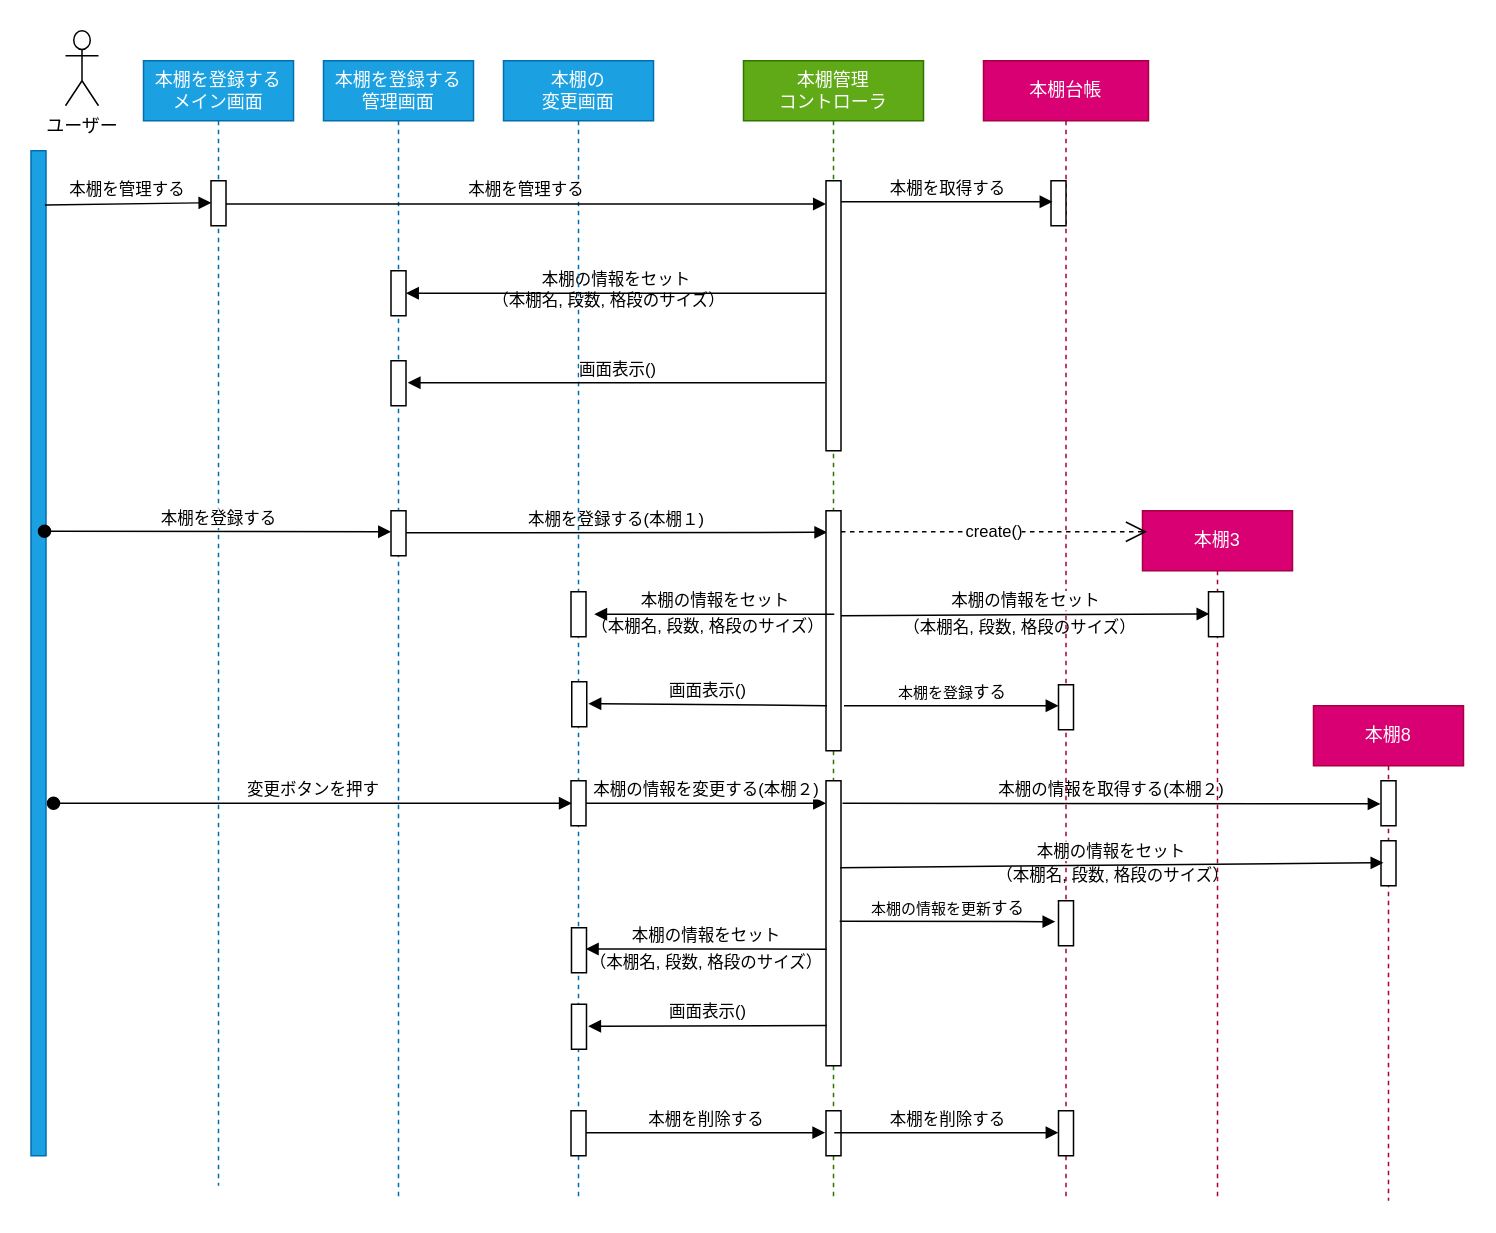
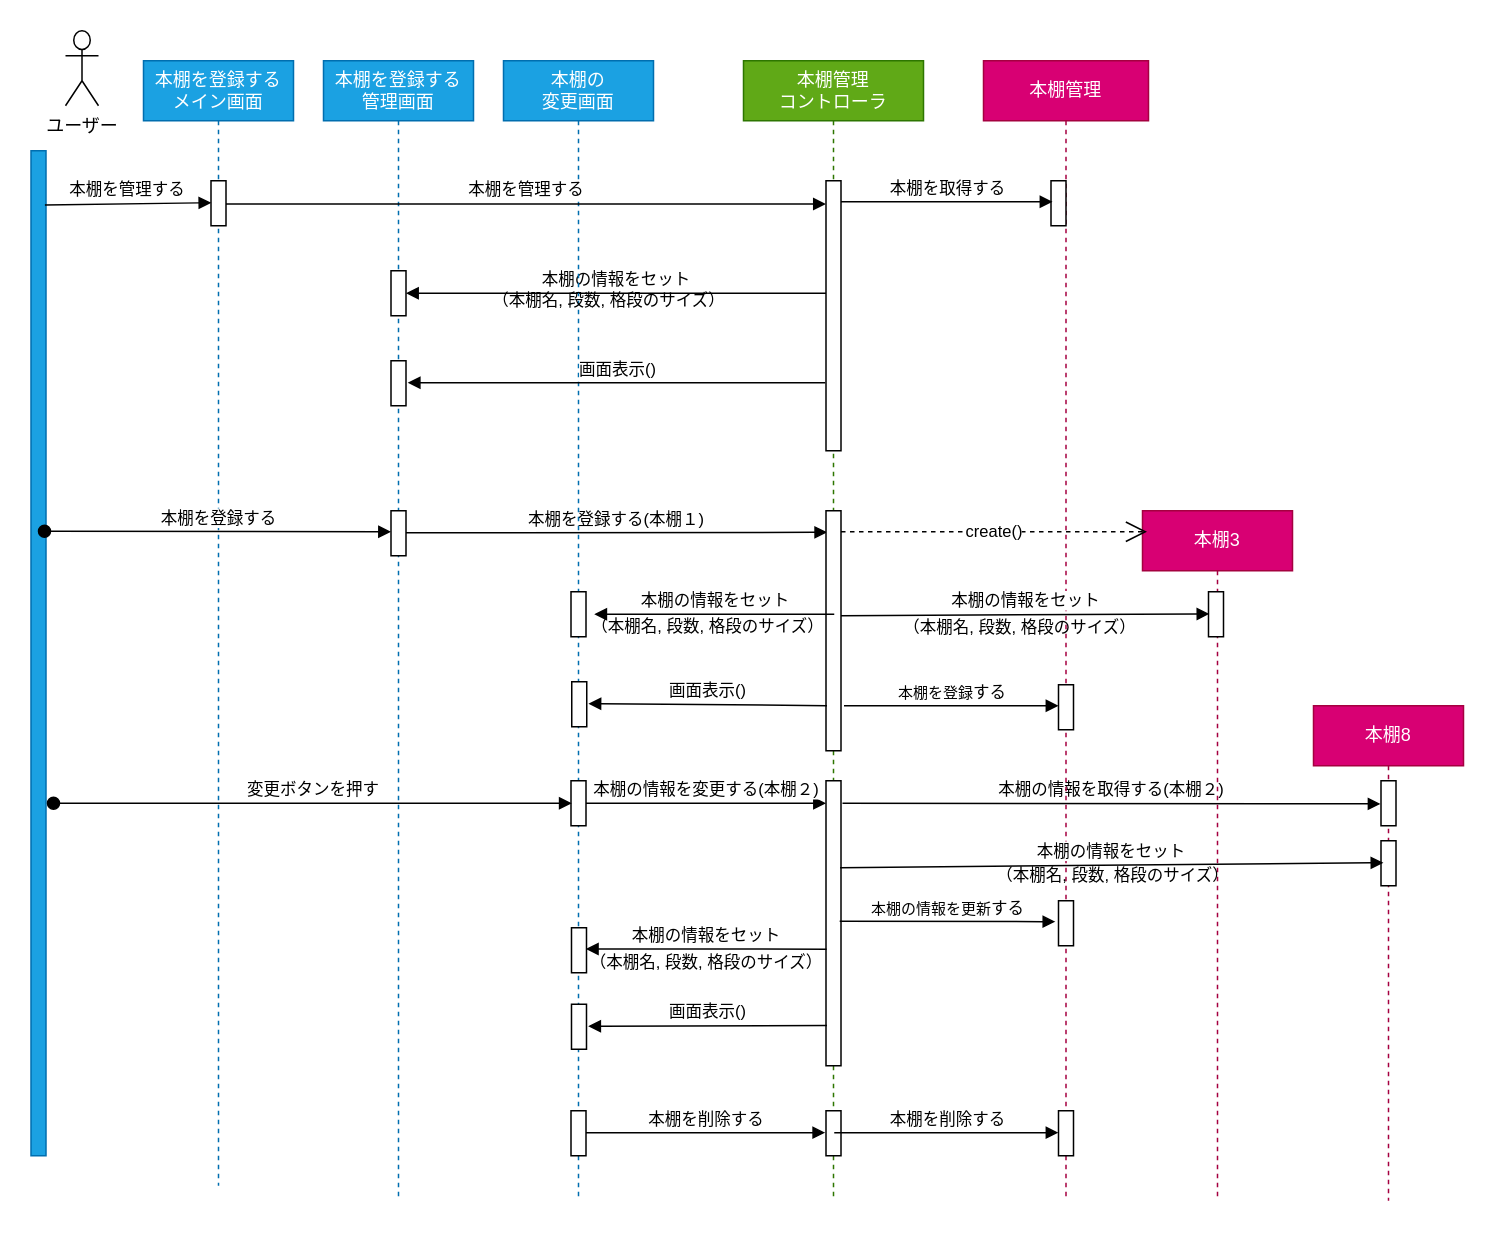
  <mxCell id="0" />
  <mxCell id="1" parent="0" />
  <mxCell id="2" value="" style="html=1;points=[];perimeter=orthogonalPerimeter;fillColor=#1ba1e2;fontColor=#ffffff;strokeColor=#006EAF;" parent="1" vertex="1"><mxGeometry x="20" y="100" width="10" height="670" as="geometry" /></mxCell>
  <mxCell id="3" value="本棚を登録する&lt;br&gt;メイン画面" style="shape=umlLifeline;perimeter=lifelinePerimeter;whiteSpace=wrap;html=1;container=1;collapsible=0;recursiveResize=0;outlineConnect=0;fillColor=#1ba1e2;fontColor=#ffffff;strokeColor=#006EAF;" parent="1" vertex="1"><mxGeometry x="95" y="40" width="100" height="750" as="geometry" /></mxCell>
  <mxCell id="4" value="" style="html=1;points=[];perimeter=orthogonalPerimeter;" parent="3" vertex="1"><mxGeometry x="45" y="80" width="10" height="30" as="geometry" /></mxCell>
  <mxCell id="5" value="本棚を登録する&lt;br&gt;管理画面" style="shape=umlLifeline;perimeter=lifelinePerimeter;whiteSpace=wrap;html=1;container=1;collapsible=0;recursiveResize=0;outlineConnect=0;fillColor=#1ba1e2;fontColor=#ffffff;strokeColor=#006EAF;" parent="1" vertex="1"><mxGeometry x="215" y="40" width="100" height="760" as="geometry" /></mxCell>
  <mxCell id="6" value="" style="html=1;points=[];perimeter=orthogonalPerimeter;" parent="5" vertex="1"><mxGeometry x="45" y="140" width="10" height="30" as="geometry" /></mxCell>
  <mxCell id="7" value="" style="html=1;points=[];perimeter=orthogonalPerimeter;" parent="5" vertex="1"><mxGeometry x="45" y="200" width="10" height="30" as="geometry" /></mxCell>
  <mxCell id="8" value="本棚の情報をセット" style="html=1;verticalAlign=bottom;endArrow=block;" parent="5" source="15" edge="1"><mxGeometry width="80" relative="1" as="geometry"><mxPoint x="330" y="155" as="sourcePoint" /><mxPoint x="55" y="155" as="targetPoint" /></mxGeometry></mxCell>
  <mxCell id="9" value="" style="html=1;points=[];perimeter=orthogonalPerimeter;fontSize=11;" parent="5" vertex="1"><mxGeometry x="45" y="300" width="10" height="30" as="geometry" /></mxCell>
  <mxCell id="10" value="&lt;font style=&quot;font-size: 11px&quot;&gt;本棚を登録する(本棚１)&lt;/font&gt;" style="html=1;verticalAlign=bottom;endArrow=block;fontSize=10;entryX=0.081;entryY=0.09;entryDx=0;entryDy=0;entryPerimeter=0;" parent="5" target="16" edge="1"><mxGeometry width="80" relative="1" as="geometry"><mxPoint x="55" y="314.69" as="sourcePoint" /><mxPoint x="135" y="314.69" as="targetPoint" /></mxGeometry></mxCell>
  <mxCell id="11" value="本棚の&lt;br&gt;変更画面" style="shape=umlLifeline;perimeter=lifelinePerimeter;whiteSpace=wrap;html=1;container=1;collapsible=0;recursiveResize=0;outlineConnect=0;fillColor=#1ba1e2;fontColor=#ffffff;strokeColor=#006EAF;" parent="1" vertex="1"><mxGeometry x="335" y="40" width="100" height="760" as="geometry" /></mxCell>
  <mxCell id="12" value="" style="html=1;points=[];perimeter=orthogonalPerimeter;fontSize=11;" parent="11" vertex="1"><mxGeometry x="45" y="480" width="10" height="30" as="geometry" /></mxCell>
  <mxCell id="13" value="" style="html=1;points=[];perimeter=orthogonalPerimeter;fontSize=11;" parent="11" vertex="1"><mxGeometry x="45" y="700" width="10" height="30" as="geometry" /></mxCell>
  <mxCell id="14" value="本棚管理&lt;br&gt;コントローラ" style="shape=umlLifeline;perimeter=lifelinePerimeter;whiteSpace=wrap;html=1;container=1;collapsible=0;recursiveResize=0;outlineConnect=0;fillColor=#60a917;fontColor=#ffffff;strokeColor=#2D7600;" parent="1" vertex="1"><mxGeometry x="495" y="40" width="120" height="760" as="geometry" /></mxCell>
  <mxCell id="15" value="" style="html=1;points=[];perimeter=orthogonalPerimeter;" parent="14" vertex="1"><mxGeometry x="55" y="80" width="10" height="180" as="geometry" /></mxCell>
  <mxCell id="16" value="" style="html=1;points=[];perimeter=orthogonalPerimeter;fontSize=11;" parent="14" vertex="1"><mxGeometry x="55" y="300" width="10" height="160" as="geometry" /></mxCell>
  <mxCell id="17" value="&lt;font style=&quot;font-size: 11px&quot;&gt;本棚の情報をセット&lt;/font&gt;" style="html=1;verticalAlign=bottom;endArrow=block;exitX=1;exitY=0.1;exitDx=0;exitDy=0;exitPerimeter=0;" parent="14" source="43" edge="1"><mxGeometry width="80" relative="1" as="geometry"><mxPoint x="45" y="369" as="sourcePoint" /><mxPoint x="-99.5" y="369" as="targetPoint" /></mxGeometry></mxCell>
  <mxCell id="18" value="" style="html=1;points=[];perimeter=orthogonalPerimeter;fontSize=10;" parent="14" vertex="1"><mxGeometry x="55" y="480" width="10" height="190" as="geometry" /></mxCell>
  <mxCell id="19" value="" style="html=1;points=[];perimeter=orthogonalPerimeter;fontSize=11;" parent="14" vertex="1"><mxGeometry x="55" y="700" width="10" height="30" as="geometry" /></mxCell>
  <mxCell id="20" value="本棚の情報を取得する(本棚２)" style="html=1;verticalAlign=bottom;endArrow=block;fontSize=11;entryX=-0.029;entryY=0.514;entryDx=0;entryDy=0;entryPerimeter=0;" parent="14" target="31" edge="1"><mxGeometry width="80" relative="1" as="geometry"><mxPoint x="66" y="495" as="sourcePoint" /><mxPoint x="146" y="495" as="targetPoint" /></mxGeometry></mxCell>
- <mxCell id="21" value="本棚台帳" style="shape=umlLifeline;perimeter=lifelinePerimeter;whiteSpace=wrap;html=1;container=1;collapsible=0;recursiveResize=0;outlineConnect=0;fillColor=#d80073;fontColor=#ffffff;strokeColor=#A50040;" parent="1" vertex="1"><mxGeometry x="655" y="40" width="110" height="760" as="geometry" /></mxCell>
+ <mxCell id="21" value="本棚管理" style="shape=umlLifeline;perimeter=lifelinePerimeter;whiteSpace=wrap;html=1;container=1;collapsible=0;recursiveResize=0;outlineConnect=0;fillColor=#d80073;fontColor=#ffffff;strokeColor=#A50040;" parent="1" vertex="1"><mxGeometry x="655" y="40" width="110" height="760" as="geometry" /></mxCell>
  <mxCell id="22" value="" style="html=1;points=[];perimeter=orthogonalPerimeter;" parent="21" vertex="1"><mxGeometry x="45" y="80" width="10" height="30" as="geometry" /></mxCell>
  <mxCell id="23" value="" style="html=1;points=[];perimeter=orthogonalPerimeter;fontSize=10;" parent="21" vertex="1"><mxGeometry x="50" y="416" width="10" height="30" as="geometry" /></mxCell>
  <mxCell id="24" value="&lt;font style=&quot;font-size: 11px&quot;&gt;（本棚名, 段数, 格段のサイズ）&lt;/font&gt;" style="text;html=1;align=center;verticalAlign=middle;resizable=0;points=[];autosize=1;strokeColor=none;fillColor=none;fontSize=10;" parent="21" vertex="1"><mxGeometry x="-61" y="368" width="170" height="20" as="geometry" /></mxCell>
  <mxCell id="25" value="" style="html=1;points=[];perimeter=orthogonalPerimeter;fontSize=11;" parent="21" vertex="1"><mxGeometry x="50" y="560" width="10" height="30" as="geometry" /></mxCell>
  <mxCell id="26" value="本棚の情報を更新&lt;font style=&quot;font-size: 11px&quot;&gt;する&lt;/font&gt;" style="html=1;verticalAlign=bottom;endArrow=block;fontSize=10;exitX=0.914;exitY=0.526;exitDx=0;exitDy=0;exitPerimeter=0;entryX=-0.209;entryY=0.465;entryDx=0;entryDy=0;entryPerimeter=0;" parent="21" target="25" edge="1"><mxGeometry width="80" relative="1" as="geometry"><mxPoint x="-95.86" y="573.68" as="sourcePoint" /><mxPoint x="43" y="573.44" as="targetPoint" /></mxGeometry></mxCell>
  <mxCell id="27" value="本棚3" style="shape=umlLifeline;perimeter=lifelinePerimeter;whiteSpace=wrap;html=1;container=1;collapsible=0;recursiveResize=0;outlineConnect=0;fillColor=#d80073;fontColor=#ffffff;strokeColor=#A50040;" parent="1" vertex="1"><mxGeometry x="761" y="340" width="100" height="460" as="geometry" /></mxCell>
  <mxCell id="28" value="" style="html=1;points=[];perimeter=orthogonalPerimeter;fontSize=10;" parent="27" vertex="1"><mxGeometry x="44" y="54" width="10" height="30" as="geometry" /></mxCell>
  <mxCell id="29" value="&lt;font style=&quot;font-size: 11px&quot;&gt;（本棚名, 段数, 格段のサイズ）&lt;/font&gt;" style="text;html=1;align=center;verticalAlign=middle;resizable=0;points=[];autosize=1;strokeColor=none;fillColor=none;fontSize=10;" parent="27" vertex="1"><mxGeometry x="-105" y="233" width="170" height="20" as="geometry" /></mxCell>
  <mxCell id="30" value="本棚8" style="shape=umlLifeline;perimeter=lifelinePerimeter;whiteSpace=wrap;html=1;container=1;collapsible=0;recursiveResize=0;outlineConnect=0;fillColor=#d80073;fontColor=#ffffff;strokeColor=#A50040;" parent="1" vertex="1"><mxGeometry x="875" y="470" width="100" height="330" as="geometry" /></mxCell>
  <mxCell id="31" value="" style="html=1;points=[];perimeter=orthogonalPerimeter;fontSize=11;" parent="30" vertex="1"><mxGeometry x="45" y="50" width="10" height="30" as="geometry" /></mxCell>
  <mxCell id="32" value="" style="html=1;points=[];perimeter=orthogonalPerimeter;fontSize=11;" parent="30" vertex="1"><mxGeometry x="45" y="90" width="10" height="30" as="geometry" /></mxCell>
  <mxCell id="33" value="本棚を管理する" style="html=1;verticalAlign=bottom;endArrow=block;exitX=0.927;exitY=0.054;exitDx=0;exitDy=0;exitPerimeter=0;entryX=0.023;entryY=0.488;entryDx=0;entryDy=0;entryPerimeter=0;" parent="1" source="2" target="4" edge="1"><mxGeometry width="80" relative="1" as="geometry"><mxPoint x="265" y="380" as="sourcePoint" /><mxPoint x="345" y="380" as="targetPoint" /></mxGeometry></mxCell>
  <mxCell id="34" value="本棚を管理する" style="html=1;verticalAlign=bottom;endArrow=block;entryX=-0.007;entryY=0.086;entryDx=0;entryDy=0;entryPerimeter=0;" parent="1" source="4" target="15" edge="1"><mxGeometry width="80" relative="1" as="geometry"><mxPoint x="172.786" y="132" as="sourcePoint" /><mxPoint x="535" y="135" as="targetPoint" /></mxGeometry></mxCell>
  <mxCell id="35" value="画面表示()" style="html=1;verticalAlign=bottom;endArrow=block;entryX=1.114;entryY=0.488;entryDx=0;entryDy=0;entryPerimeter=0;exitX=-0.05;exitY=0.748;exitDx=0;exitDy=0;exitPerimeter=0;" parent="1" source="15" target="7" edge="1"><mxGeometry width="80" relative="1" as="geometry"><mxPoint x="539.5" y="250" as="sourcePoint" /><mxPoint x="265" y="250" as="targetPoint" /></mxGeometry></mxCell>
  <mxCell id="36" value="&lt;span style=&quot;font-size: 11px&quot;&gt;（本棚名, 段数, 格段のサイズ）&lt;/span&gt;" style="text;html=1;align=center;verticalAlign=middle;resizable=0;points=[];autosize=1;strokeColor=none;fillColor=none;" parent="1" vertex="1"><mxGeometry x="320" y="190" width="170" height="20" as="geometry" /></mxCell>
  <mxCell id="37" value="本棚を取得する" style="html=1;verticalAlign=bottom;endArrow=block;fontSize=11;" parent="1" source="15" edge="1"><mxGeometry width="80" relative="1" as="geometry"><mxPoint x="555" y="134" as="sourcePoint" /><mxPoint x="701" y="134" as="targetPoint" /></mxGeometry></mxCell>
  <mxCell id="38" value="本棚を登録する" style="html=1;verticalAlign=bottom;startArrow=oval;startFill=1;endArrow=block;startSize=8;fontSize=11;exitX=1.4;exitY=0.401;exitDx=0;exitDy=0;exitPerimeter=0;" parent="1" edge="1"><mxGeometry width="60" relative="1" as="geometry"><mxPoint x="29" y="353.64" as="sourcePoint" /><mxPoint x="260" y="354" as="targetPoint" /></mxGeometry></mxCell>
  <mxCell id="39" value="変更ボタンを押す" style="html=1;verticalAlign=bottom;startArrow=oval;startFill=1;endArrow=block;startSize=8;fontSize=11;entryX=0.05;entryY=0.5;entryDx=0;entryDy=0;entryPerimeter=0;" parent="1" target="12" edge="1"><mxGeometry width="60" relative="1" as="geometry"><mxPoint x="35" y="535" as="sourcePoint" /><mxPoint x="261" y="540.36" as="targetPoint" /></mxGeometry></mxCell>
  <mxCell id="40" value="" style="html=1;points=[];perimeter=orthogonalPerimeter;" parent="1" vertex="1"><mxGeometry x="380" y="394" width="10" height="30" as="geometry" /></mxCell>
  <mxCell id="41" value="" style="html=1;points=[];perimeter=orthogonalPerimeter;" parent="1" vertex="1"><mxGeometry x="380.5" y="454" width="10" height="30" as="geometry" /></mxCell>
  <mxCell id="42" value="画面表示()" style="html=1;verticalAlign=bottom;endArrow=block;entryX=1.114;entryY=0.488;entryDx=0;entryDy=0;entryPerimeter=0;exitX=0.067;exitY=0.812;exitDx=0;exitDy=0;exitPerimeter=0;" parent="1" source="16" target="41" edge="1"><mxGeometry width="80" relative="1" as="geometry"><mxPoint x="535" y="469" as="sourcePoint" /><mxPoint x="385.5" y="464" as="targetPoint" /></mxGeometry></mxCell>
  <mxCell id="43" value="&lt;font style=&quot;font-size: 11px&quot;&gt;（本棚名, 段数, 格段のサイズ）&lt;/font&gt;" style="text;html=1;align=center;verticalAlign=middle;resizable=0;points=[];autosize=1;strokeColor=none;fillColor=none;fontSize=10;" parent="1" vertex="1"><mxGeometry x="385.5" y="407" width="170" height="20" as="geometry" /></mxCell>
  <mxCell id="44" value="本棚の情報をセット" style="html=1;verticalAlign=bottom;endArrow=block;exitX=0.971;exitY=0.063;exitDx=0;exitDy=0;exitPerimeter=0;entryX=0.027;entryY=0.055;entryDx=0;entryDy=0;entryPerimeter=0;" parent="1" source="48" target="48" edge="1"><mxGeometry width="80" relative="1" as="geometry"><mxPoint x="-10.17" y="573" as="sourcePoint" /><mxPoint x="395.33" y="633" as="targetPoint" /></mxGeometry></mxCell>
  <mxCell id="45" value="" style="html=1;points=[];perimeter=orthogonalPerimeter;" parent="1" vertex="1"><mxGeometry x="380.33" y="618" width="10" height="30" as="geometry" /></mxCell>
  <mxCell id="46" value="" style="html=1;points=[];perimeter=orthogonalPerimeter;" parent="1" vertex="1"><mxGeometry x="380.33" y="669" width="10" height="30" as="geometry" /></mxCell>
  <mxCell id="47" value="画面表示()" style="html=1;verticalAlign=bottom;endArrow=block;entryX=1.114;entryY=0.488;entryDx=0;entryDy=0;entryPerimeter=0;exitX=0.067;exitY=0.859;exitDx=0;exitDy=0;exitPerimeter=0;" parent="1" source="18" target="46" edge="1"><mxGeometry width="80" relative="1" as="geometry"><mxPoint x="550.5" y="684.92" as="sourcePoint" /><mxPoint x="385.33" y="679" as="targetPoint" /></mxGeometry></mxCell>
  <mxCell id="48" value="&lt;font style=&quot;font-size: 11px&quot;&gt;（本棚名, 段数, 格段のサイズ）&lt;/font&gt;" style="text;html=1;align=center;verticalAlign=middle;resizable=0;points=[];autosize=1;strokeColor=none;fillColor=none;fontSize=10;" parent="1" vertex="1"><mxGeometry x="385.33" y="631" width="170" height="20" as="geometry" /></mxCell>
  <mxCell id="49" value="&lt;font style=&quot;font-size: 11px&quot;&gt;本棚の情報を変更する(本棚２)&lt;/font&gt;" style="html=1;verticalAlign=bottom;endArrow=block;fontSize=10;" parent="1" edge="1"><mxGeometry width="80" relative="1" as="geometry"><mxPoint x="390" y="535" as="sourcePoint" /><mxPoint x="550" y="535" as="targetPoint" /><Array as="points" /></mxGeometry></mxCell>
  <mxCell id="50" value="本棚を登録&lt;font style=&quot;font-size: 11px&quot;&gt;する&lt;/font&gt;" style="html=1;verticalAlign=bottom;endArrow=block;fontSize=10;" parent="1" target="23" edge="1"><mxGeometry width="80" relative="1" as="geometry"><mxPoint x="562" y="470" as="sourcePoint" /><mxPoint x="682" y="470" as="targetPoint" /></mxGeometry></mxCell>
  <mxCell id="51" value="&lt;font style=&quot;font-size: 11px&quot;&gt;create()&lt;/font&gt;" style="endArrow=open;endSize=12;dashed=1;html=1;fontSize=10;" parent="1" edge="1"><mxGeometry width="160" relative="1" as="geometry"><mxPoint x="560" y="354" as="sourcePoint" /><mxPoint x="764" y="354" as="targetPoint" /></mxGeometry></mxCell>
  <mxCell id="52" value="&lt;font style=&quot;font-size: 11px&quot;&gt;本棚の情報をセット&lt;/font&gt;" style="html=1;verticalAlign=bottom;endArrow=block;fontSize=10;entryX=0.061;entryY=0.492;entryDx=0;entryDy=0;entryPerimeter=0;" parent="1" target="28" edge="1"><mxGeometry width="80" relative="1" as="geometry"><mxPoint x="560" y="410" as="sourcePoint" /><mxPoint x="783" y="424" as="targetPoint" /></mxGeometry></mxCell>
  <mxCell id="53" value="本棚の情報をセット" style="html=1;verticalAlign=bottom;endArrow=block;fontSize=11;entryX=0.162;entryY=0.489;entryDx=0;entryDy=0;entryPerimeter=0;exitX=0.941;exitY=0.305;exitDx=0;exitDy=0;exitPerimeter=0;" parent="1" source="18" target="32" edge="1"><mxGeometry width="80" relative="1" as="geometry"><mxPoint x="565" y="575" as="sourcePoint" /><mxPoint x="645" y="580" as="targetPoint" /></mxGeometry></mxCell>
  <mxCell id="54" value="本棚を削除する" style="html=1;verticalAlign=bottom;endArrow=block;fontSize=11;" parent="1" edge="1"><mxGeometry width="80" relative="1" as="geometry"><mxPoint x="390" y="754.6" as="sourcePoint" /><mxPoint x="549.5" y="754.6" as="targetPoint" /></mxGeometry></mxCell>
  <mxCell id="55" value="" style="html=1;points=[];perimeter=orthogonalPerimeter;fontSize=11;" parent="1" vertex="1"><mxGeometry x="705" y="740" width="10" height="30" as="geometry" /></mxCell>
  <mxCell id="56" value="本棚を削除する" style="html=1;verticalAlign=bottom;endArrow=block;fontSize=11;" parent="1" target="55" edge="1"><mxGeometry width="80" relative="1" as="geometry"><mxPoint x="555.5" y="754.6" as="sourcePoint" /><mxPoint x="715" y="754.6" as="targetPoint" /></mxGeometry></mxCell>
  <mxCell id="57" value="ユーザー" style="shape=umlActor;verticalLabelPosition=bottom;verticalAlign=top;html=1;labelBackgroundColor=none;" vertex="1" parent="1"><mxGeometry x="43" y="20" width="22" height="50" as="geometry" /></mxCell>
